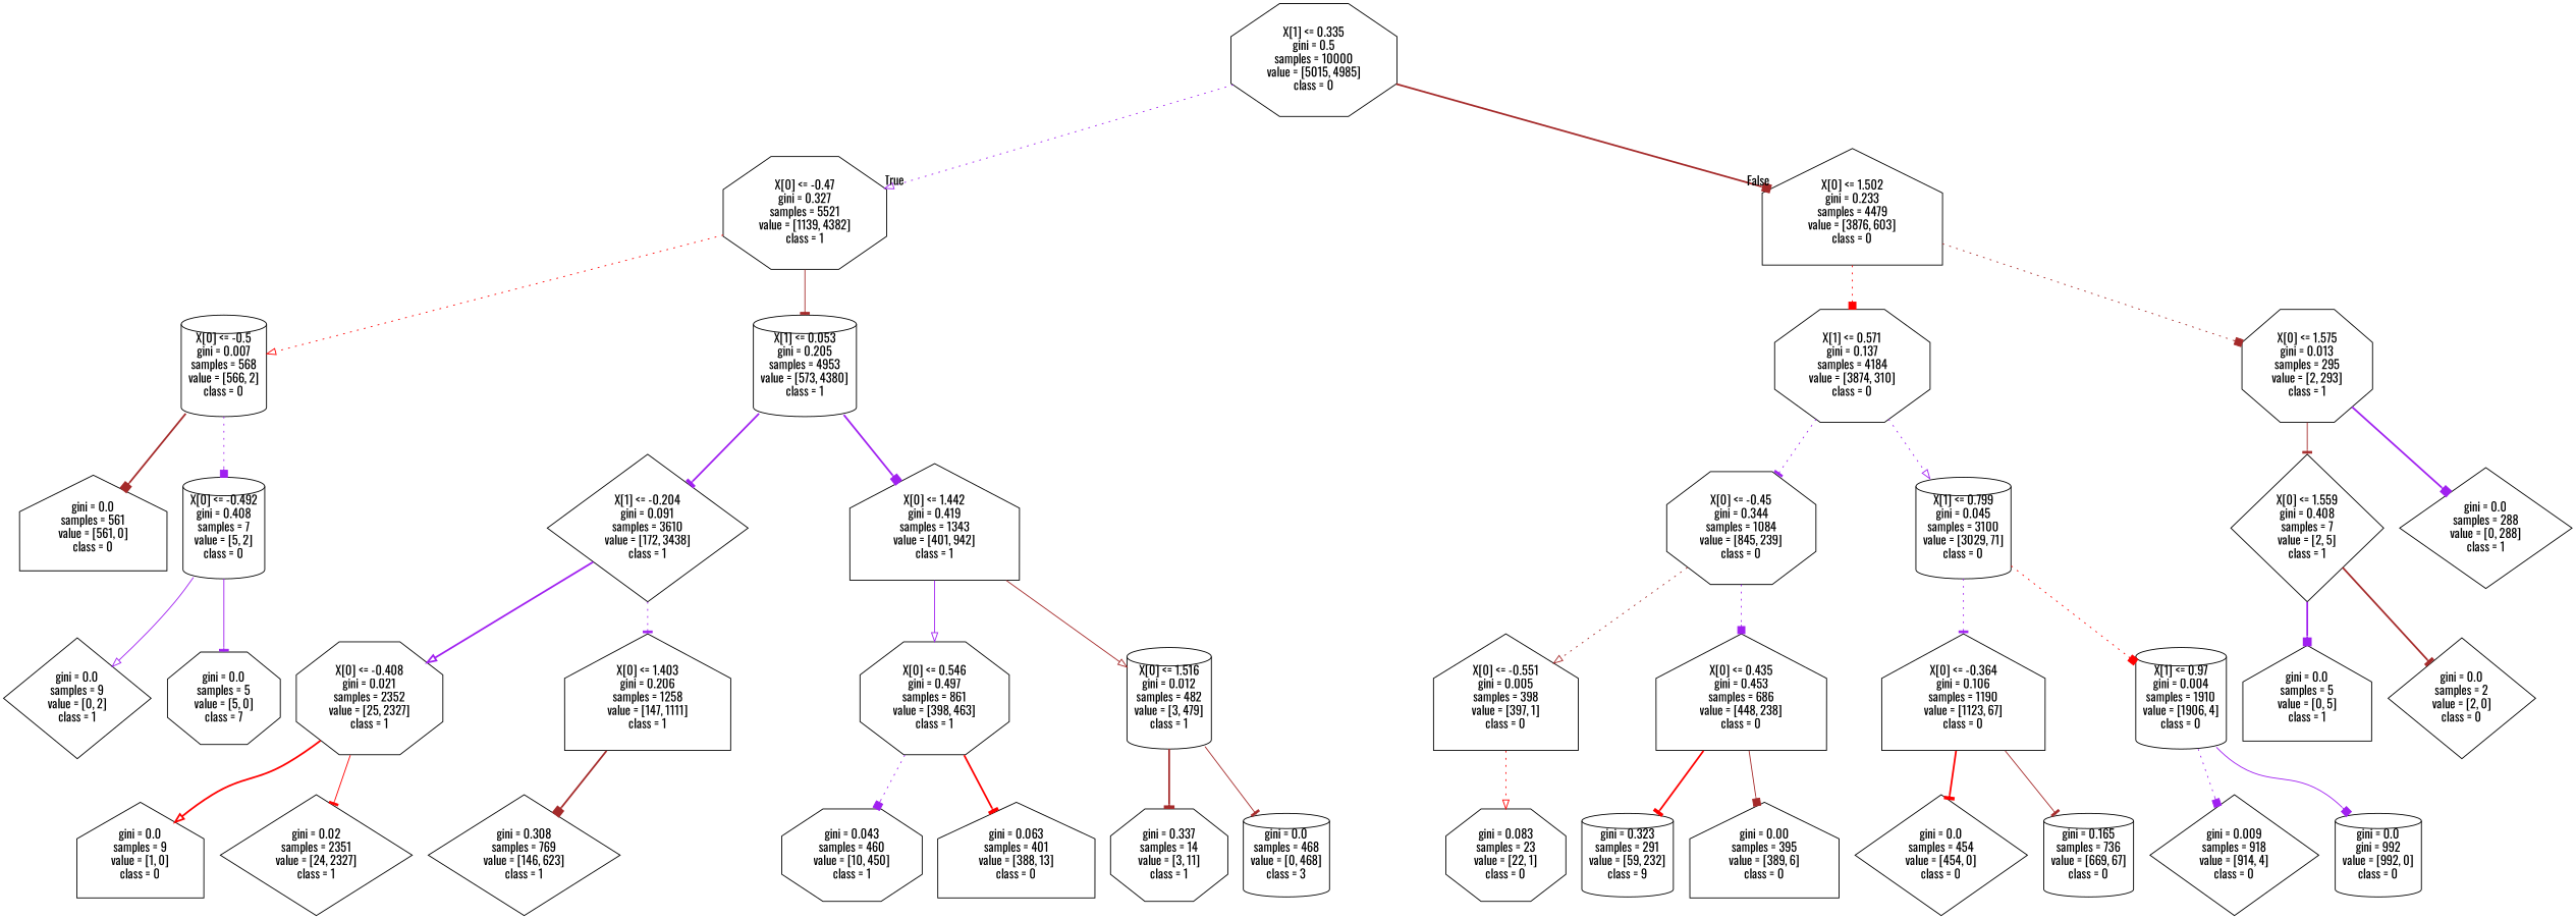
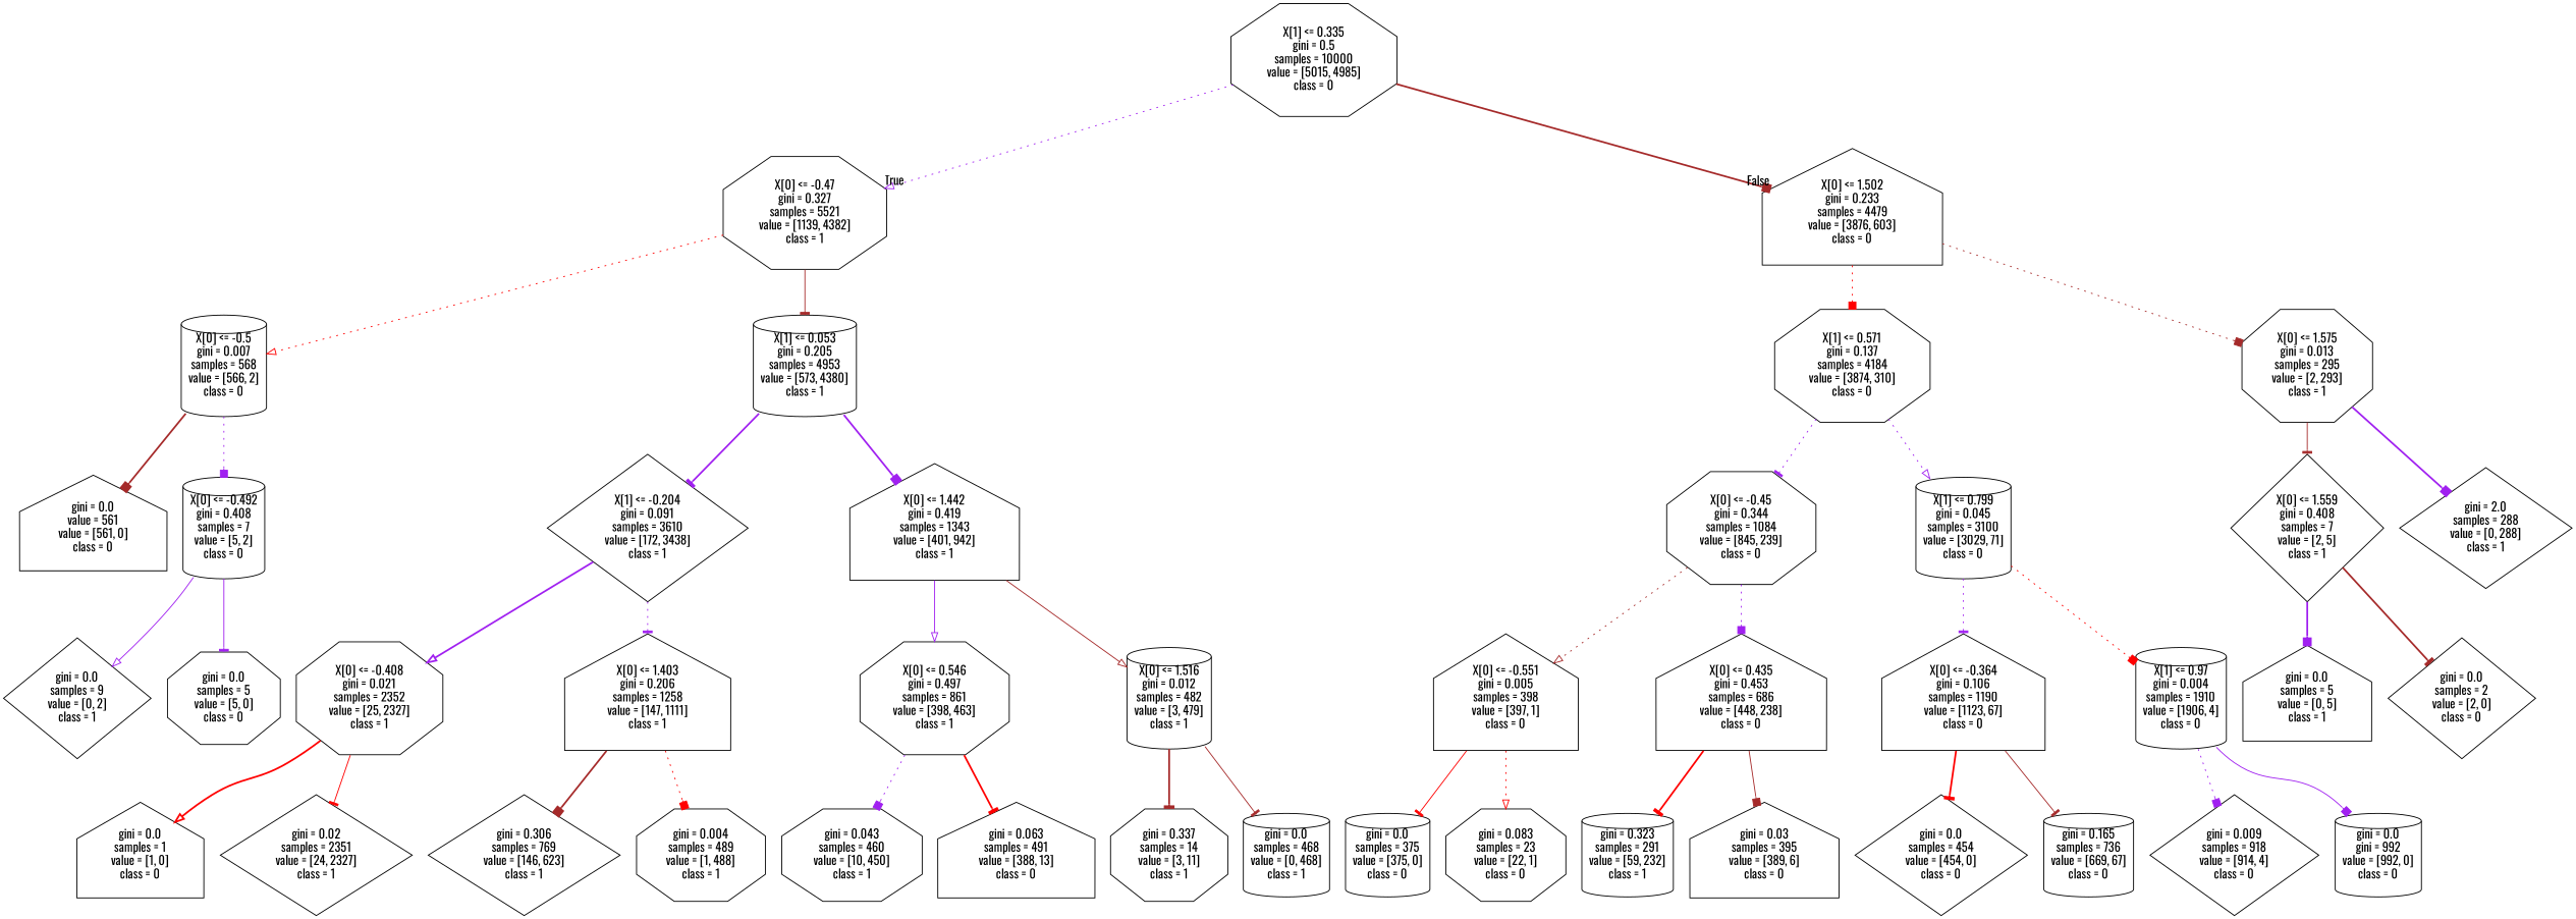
  digraph {
    fontname=Oswald
    node [fontname=Oswald shape=octagon]
    edge [arrowhead=box color=purple fontname=Oswald style=dotted]
    n1 [label="X[1] <= 0.335\ngini = 0.5\nsamples = 10000\nvalue = [5015, 4985]\nclass = 0"]
    n2 [label="X[0] <= -0.47\ngini = 0.327\nsamples = 5521\nvalue = [1139, 4382]\nclass = 1"]
    n3 [label="X[0] <= 1.502\ngini = 0.233\nsamples = 4479\nvalue = [3876, 603]\nclass = 0" shape=house]
    n4 [label="X[0] <= -0.5\ngini = 0.007\nsamples = 568\nvalue = [566, 2]\nclass = 0" shape=cylinder]
    n5 [label="X[1] <= 0.053\ngini = 0.205\nsamples = 4953\nvalue = [573, 4380]\nclass = 1" shape=cylinder]
    n6 [label="X[1] <= 0.571\ngini = 0.137\nsamples = 4184\nvalue = [3874, 310]\nclass = 0"]
    n7 [label="X[0] <= 1.575\ngini = 0.013\nsamples = 295\nvalue = [2, 293]\nclass = 1"]
-   n8 [label="gini = 0.0\nsamples = 561\nvalue = [561, 0]\nclass = 0" shape=house]
+   n8 [label="gini = 0.0\nvalue = 561\nvalue = [561, 0]\nclass = 0" shape=house]
    n9 [label="X[0] <= -0.492\ngini = 0.408\nsamples = 7\nvalue = [5, 2]\nclass = 0" shape=cylinder]
    n10 [label="X[1] <= -0.204\ngini = 0.091\nsamples = 3610\nvalue = [172, 3438]\nclass = 1" shape=diamond]
    n11 [label="X[0] <= 1.442\ngini = 0.419\nsamples = 1343\nvalue = [401, 942]\nclass = 1" shape=house]
    n12 [label="gini = 0.0\nsamples = 9\nvalue = [0, 2]\nclass = 1" shape=diamond]
-   n13 [label="gini = 0.0\nsamples = 5\nvalue = [5, 0]\nclass = 7"]
+   n13 [label="gini = 0.0\nsamples = 5\nvalue = [5, 0]\nclass = 0"]
    n14 [label="X[0] <= -0.408\ngini = 0.021\nsamples = 2352\nvalue = [25, 2327]\nclass = 1"]
    n15 [label="X[0] <= 1.403\ngini = 0.206\nsamples = 1258\nvalue = [147, 1111]\nclass = 1" shape=house]
    n16 [label="X[0] <= 0.546\ngini = 0.497\nsamples = 861\nvalue = [398, 463]\nclass = 1"]
    n17 [label="X[0] <= 1.516\ngini = 0.012\nsamples = 482\nvalue = [3, 479]\nclass = 1" shape=cylinder]
-   n18 [label="gini = 0.0\nsamples = 9\nvalue = [1, 0]\nclass = 0" shape=house]
+   n18 [label="gini = 0.0\nsamples = 1\nvalue = [1, 0]\nclass = 0" shape=house]
    n19 [label="gini = 0.02\nsamples = 2351\nvalue = [24, 2327]\nclass = 1" shape=diamond]
-   n20 [label="gini = 0.308\nsamples = 769\nvalue = [146, 623]\nclass = 1" shape=diamond]
+   n20 [label="gini = 0.306\nsamples = 769\nvalue = [146, 623]\nclass = 1" shape=diamond]
+   n21 [label="gini = 0.004\nsamples = 489\nvalue = [1, 488]\nclass = 1"]
    n22 [label="gini = 0.043\nsamples = 460\nvalue = [10, 450]\nclass = 1"]
-   n23 [label="gini = 0.063\nsamples = 401\nvalue = [388, 13]\nclass = 0" shape=house]
+   n23 [label="gini = 0.063\nsamples = 491\nvalue = [388, 13]\nclass = 0" shape=house]
    n24 [label="gini = 0.337\nsamples = 14\nvalue = [3, 11]\nclass = 1"]
-   n25 [label="gini = 0.0\nsamples = 468\nvalue = [0, 468]\nclass = 3" shape=cylinder]
+   n25 [label="gini = 0.0\nsamples = 468\nvalue = [0, 468]\nclass = 1" shape=cylinder]
    n26 [label="X[0] <= -0.45\ngini = 0.344\nsamples = 1084\nvalue = [845, 239]\nclass = 0"]
    n27 [label="X[1] <= 0.799\ngini = 0.045\nsamples = 3100\nvalue = [3029, 71]\nclass = 0" shape=cylinder]
    n28 [label="X[0] <= 1.559\ngini = 0.408\nsamples = 7\nvalue = [2, 5]\nclass = 1" shape=diamond]
-   n29 [label="gini = 0.0\nsamples = 288\nvalue = [0, 288]\nclass = 1" shape=diamond]
+   n29 [label="gini = 2.0\nsamples = 288\nvalue = [0, 288]\nclass = 1" shape=diamond]
    n30 [label="X[0] <= -0.551\ngini = 0.005\nsamples = 398\nvalue = [397, 1]\nclass = 0" shape=house]
    n31 [label="X[0] <= 0.435\ngini = 0.453\nsamples = 686\nvalue = [448, 238]\nclass = 0" shape=house]
    n32 [label="X[0] <= -0.364\ngini = 0.106\nsamples = 1190\nvalue = [1123, 67]\nclass = 0" shape=house]
    n33 [label="X[1] <= 0.97\ngini = 0.004\nsamples = 1910\nvalue = [1906, 4]\nclass = 0" shape=cylinder]
+   n34 [label="gini = 0.0\nsamples = 375\nvalue = [375, 0]\nclass = 0" shape=cylinder]
    n35 [label="gini = 0.083\nsamples = 23\nvalue = [22, 1]\nclass = 0"]
-   n36 [label="gini = 0.323\nsamples = 291\nvalue = [59, 232]\nclass = 9" shape=cylinder]
-   n37 [label="gini = 0.00\nsamples = 395\nvalue = [389, 6]\nclass = 0" shape=house]
+   n36 [label="gini = 0.323\nsamples = 291\nvalue = [59, 232]\nclass = 1" shape=cylinder]
+   n37 [label="gini = 0.03\nsamples = 395\nvalue = [389, 6]\nclass = 0" shape=house]
    n38 [label="gini = 0.0\nsamples = 454\nvalue = [454, 0]\nclass = 0" shape=diamond]
    n39 [label="gini = 0.165\nsamples = 736\nvalue = [669, 67]\nclass = 0" shape=cylinder]
    n40 [label="gini = 0.009\nsamples = 918\nvalue = [914, 4]\nclass = 0" shape=diamond]
    n41 [label="gini = 0.0\ngini = 992\nvalue = [992, 0]\nclass = 0" shape=cylinder]
    n42 [label="gini = 0.0\nsamples = 5\nvalue = [0, 5]\nclass = 1" shape=house]
    n43 [label="gini = 0.0\nsamples = 2\nvalue = [2, 0]\nclass = 0" shape=diamond]
    n1 -> n2 [arrowhead=onormal headlabel=True labelangle=45 labeldistance=2.5]
    n1 -> n3 [color=brown headlabel=False labelangle=-45 labeldistance=2.5 style=bold]
    n2 -> n4 [arrowhead=onormal color=red]
    n2 -> n5 [arrowhead=tee color=brown style=solid]
    n3 -> n6 [color=red]
    n3 -> n7 [color=brown]
    n4 -> n8 [color=brown style=bold]
    n4 -> n9
    n5 -> n10 [arrowhead=tee style=bold]
    n5 -> n11 [style=bold]
    n6 -> n26 [arrowhead=tee]
    n6 -> n27 [arrowhead=onormal]
    n7 -> n28 [arrowhead=tee color=brown style=solid]
    n7 -> n29 [style=bold]
    n9 -> n12 [arrowhead=onormal style=solid]
    n9 -> n13 [arrowhead=tee style=solid]
    n10 -> n14 [arrowhead=onormal style=bold]
    n10 -> n15 [arrowhead=tee]
    n11 -> n16 [arrowhead=onormal style=solid]
    n11 -> n17 [arrowhead=onormal color=brown style=solid]
    n14 -> n18 [arrowhead=onormal color=red style=bold]
    n14 -> n19 [arrowhead=tee color=red style=solid]
    n15 -> n20 [color=brown style=bold]
+   n15 -> n21 [color=red]
    n16 -> n22
    n16 -> n23 [arrowhead=tee color=red style=bold]
    n17 -> n24 [arrowhead=tee color=brown style=bold]
    n17 -> n25 [arrowhead=tee color=brown style=solid]
    n26 -> n30 [arrowhead=onormal color=brown]
    n26 -> n31
    n27 -> n32 [arrowhead=tee]
    n27 -> n33 [color=red]
    n28 -> n42 [style=bold]
    n28 -> n43 [arrowhead=tee color=brown style=bold]
+   n30 -> n34 [arrowhead=tee color=red style=solid]
    n30 -> n35 [arrowhead=onormal color=red]
    n31 -> n36 [arrowhead=tee color=red style=bold]
    n31 -> n37 [color=brown style=solid]
    n32 -> n38 [arrowhead=tee color=red style=bold]
    n32 -> n39 [arrowhead=tee color=brown style=solid]
    n33 -> n40
    n33 -> n41 [style=solid]
  }
